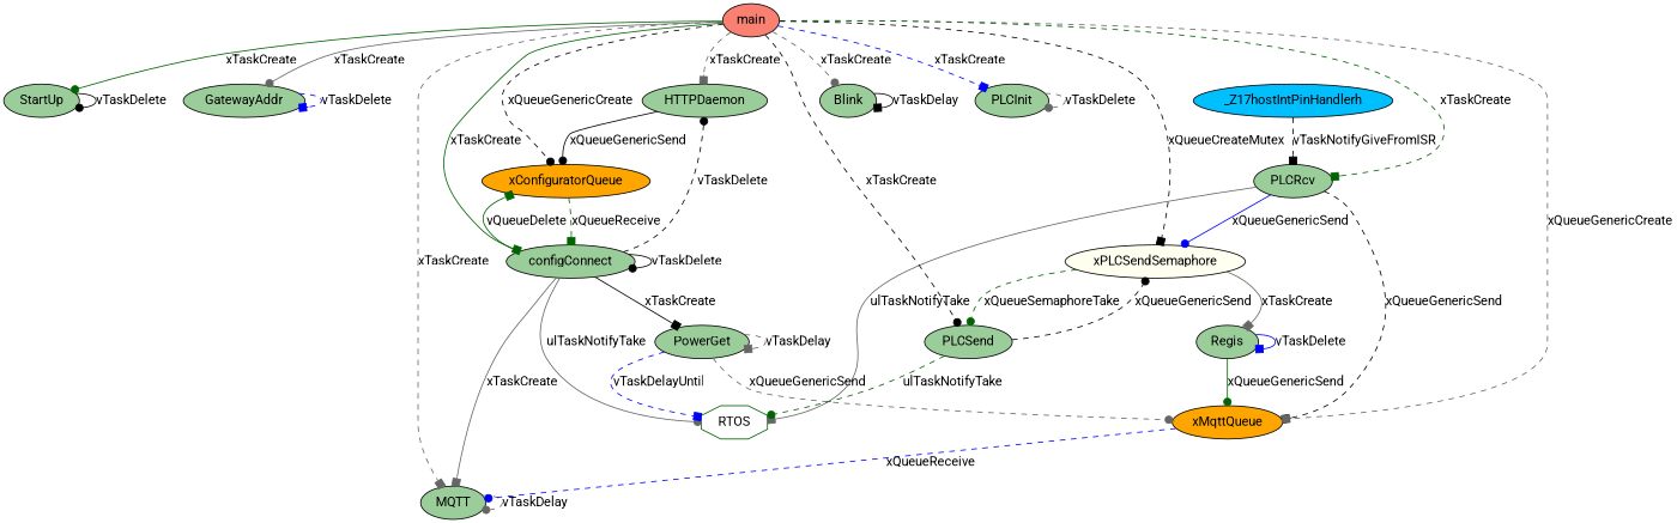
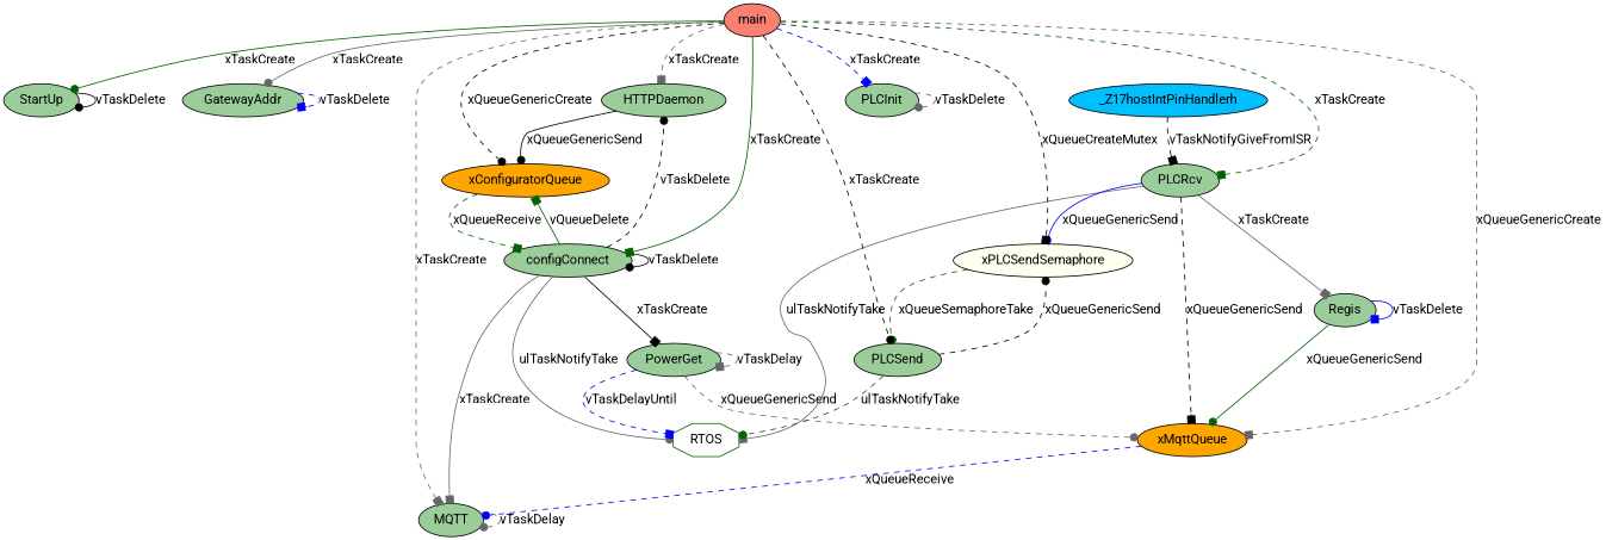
  strict digraph {
    fontname=Roboto
    node [fillcolor=darkseagreen3 fontname=Roboto style=filled]
    edge [arrowhead=box color=gray40 fontname=Roboto style=dashed]
    n1 [label=<StartUp<BR />>]
    n2 [label=<GatewayAddr<BR />>]
    n3 [label=<MQTT<BR />>]
    n4 [label=<HTTPDaemon<BR />>]
    n5 [fillcolor=orange label=<xConfiguratorQueue<BR />>]
    n6 [label=<configConnect<BR />>]
    n7 [label=<PowerGet<BR />>]
    RTOS [color=darkgreen shape=octagon fillcolor="" style=""]
    n9 [fillcolor=orange label=<xMqttQueue<BR />>]
-   n10 [label=<Blink<BR />>]
    n11 [label=<PLCInit<BR />>]
    n12 [label=<PLCRcv<BR />>]
    n13 [label=<Regis<BR />>]
    n14 [fillcolor=ivory label=<xPLCSendSemaphore<BR />>]
    n15 [label=<PLCSend<BR />>]
    n16 [fillcolor=deepskyblue label=<_Z17hostIntPinHandlerh<BR />>]
    n17 [fillcolor=salmon label=<main<BR />>]
    n1 -> n1 [arrowhead=dot color=black label=vTaskDelete style=solid]
    n2 -> n2 [color=blue label=vTaskDelete]
    n3 -> n3 [arrowhead=dot label=vTaskDelay]
    n4 -> n5 [arrowhead=dot color=black label=xQueueGenericSend style=solid]
    n5 -> n6 [color=darkgreen label=xQueueReceive]
    n6 -> n3 [label=xTaskCreate style=solid]
    n6 -> n4 [arrowhead=dot color=black label=vTaskDelete]
    n6 -> n5 [color=darkgreen label=vQueueDelete style=solid]
    n6 -> n6 [arrowhead=dot color=black label=vTaskDelete style=solid]
    n6 -> n7 [color=black label=xTaskCreate style=solid]
    n6 -> RTOS [arrowhead=dot label=ulTaskNotifyTake style=solid]
    n7 -> n7 [label=vTaskDelay]
    n7 -> RTOS [color=blue label=vTaskDelayUntil]
    n7 -> n9 [arrowhead=dot label=xQueueGenericSend]
    n9 -> n3 [arrowhead=dot color=blue label=xQueueReceive]
-   n10 -> n10 [color=black label=vTaskDelay style=solid]
    n11 -> n11 [arrowhead=dot label=vTaskDelete]
    n12 -> RTOS [label=ulTaskNotifyTake style=solid]
    n12 -> n9 [color=black label=xQueueGenericSend]
-   n14 -> n13 [label=xTaskCreate style=solid]
+   n12 -> n13 [label=xTaskCreate style=solid]
    n12 -> n14 [arrowhead=dot color=blue label=xQueueGenericSend style=solid]
    n13 -> n9 [arrowhead=dot color=darkgreen label=xQueueGenericSend style=solid]
    n13 -> n13 [color=blue label=vTaskDelete style=solid]
    n14 -> n15 [arrowhead=dot color=darkgreen label=xQueueSemaphoreTake]
    n15 -> RTOS [arrowhead=dot color=darkgreen label=ulTaskNotifyTake]
    n15 -> n14 [arrowhead=dot color=black label=xQueueGenericSend]
    n16 -> n12 [color=black label=vTaskNotifyGiveFromISR]
    n17 -> n1 [arrowhead=dot color=darkgreen label=xTaskCreate style=solid]
    n17 -> n2 [arrowhead=dot label=xTaskCreate style=solid]
    n17 -> n3 [label=xTaskCreate]
    n17 -> n4 [label=xTaskCreate]
    n17 -> n5 [arrowhead=dot color=black label=xQueueGenericCreate]
    n17 -> n6 [color=darkgreen label=xTaskCreate style=solid]
    n17 -> n9 [label=xQueueGenericCreate]
-   n17 -> n10 [arrowhead=dot label=xTaskCreate]
    n17 -> n11 [color=blue label=xTaskCreate]
    n17 -> n12 [color=darkgreen label=xTaskCreate]
    n17 -> n14 [color=black label=xQueueCreateMutex]
    n17 -> n15 [arrowhead=dot color=black label=xTaskCreate]
  }
